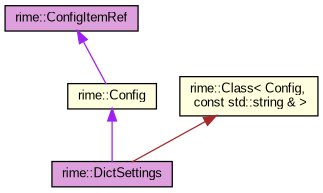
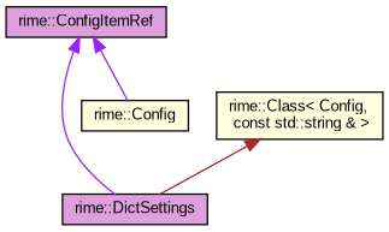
  digraph {
    fontname="Liberation Sans"
    node [color=black fillcolor=plum fontname="Liberation Sans" fontsize=10 shape=record style=filled]
    edge [color=purple dir=back fontname="Liberation Sans" fontsize=10 labelfontname=Helvetica labelfontsize=10 style=solid]
    n1 [fontcolor=black height=0.2 label="rime::DictSettings" width=0.4]
    n2 [fillcolor=lightyellow height=0.2 label="rime::Config" width=0.4]
    n3 [fillcolor=lightyellow height=0.2 label="rime::Class\< Config,\l const std::string & \>" width=0.4]
    n4 [height=0.2 label="rime::ConfigItemRef" width=0.4]
-   n2 -> n1
+   n4 -> n1
    n3 -> n1 [color=brown]
    n4 -> n2
  }
